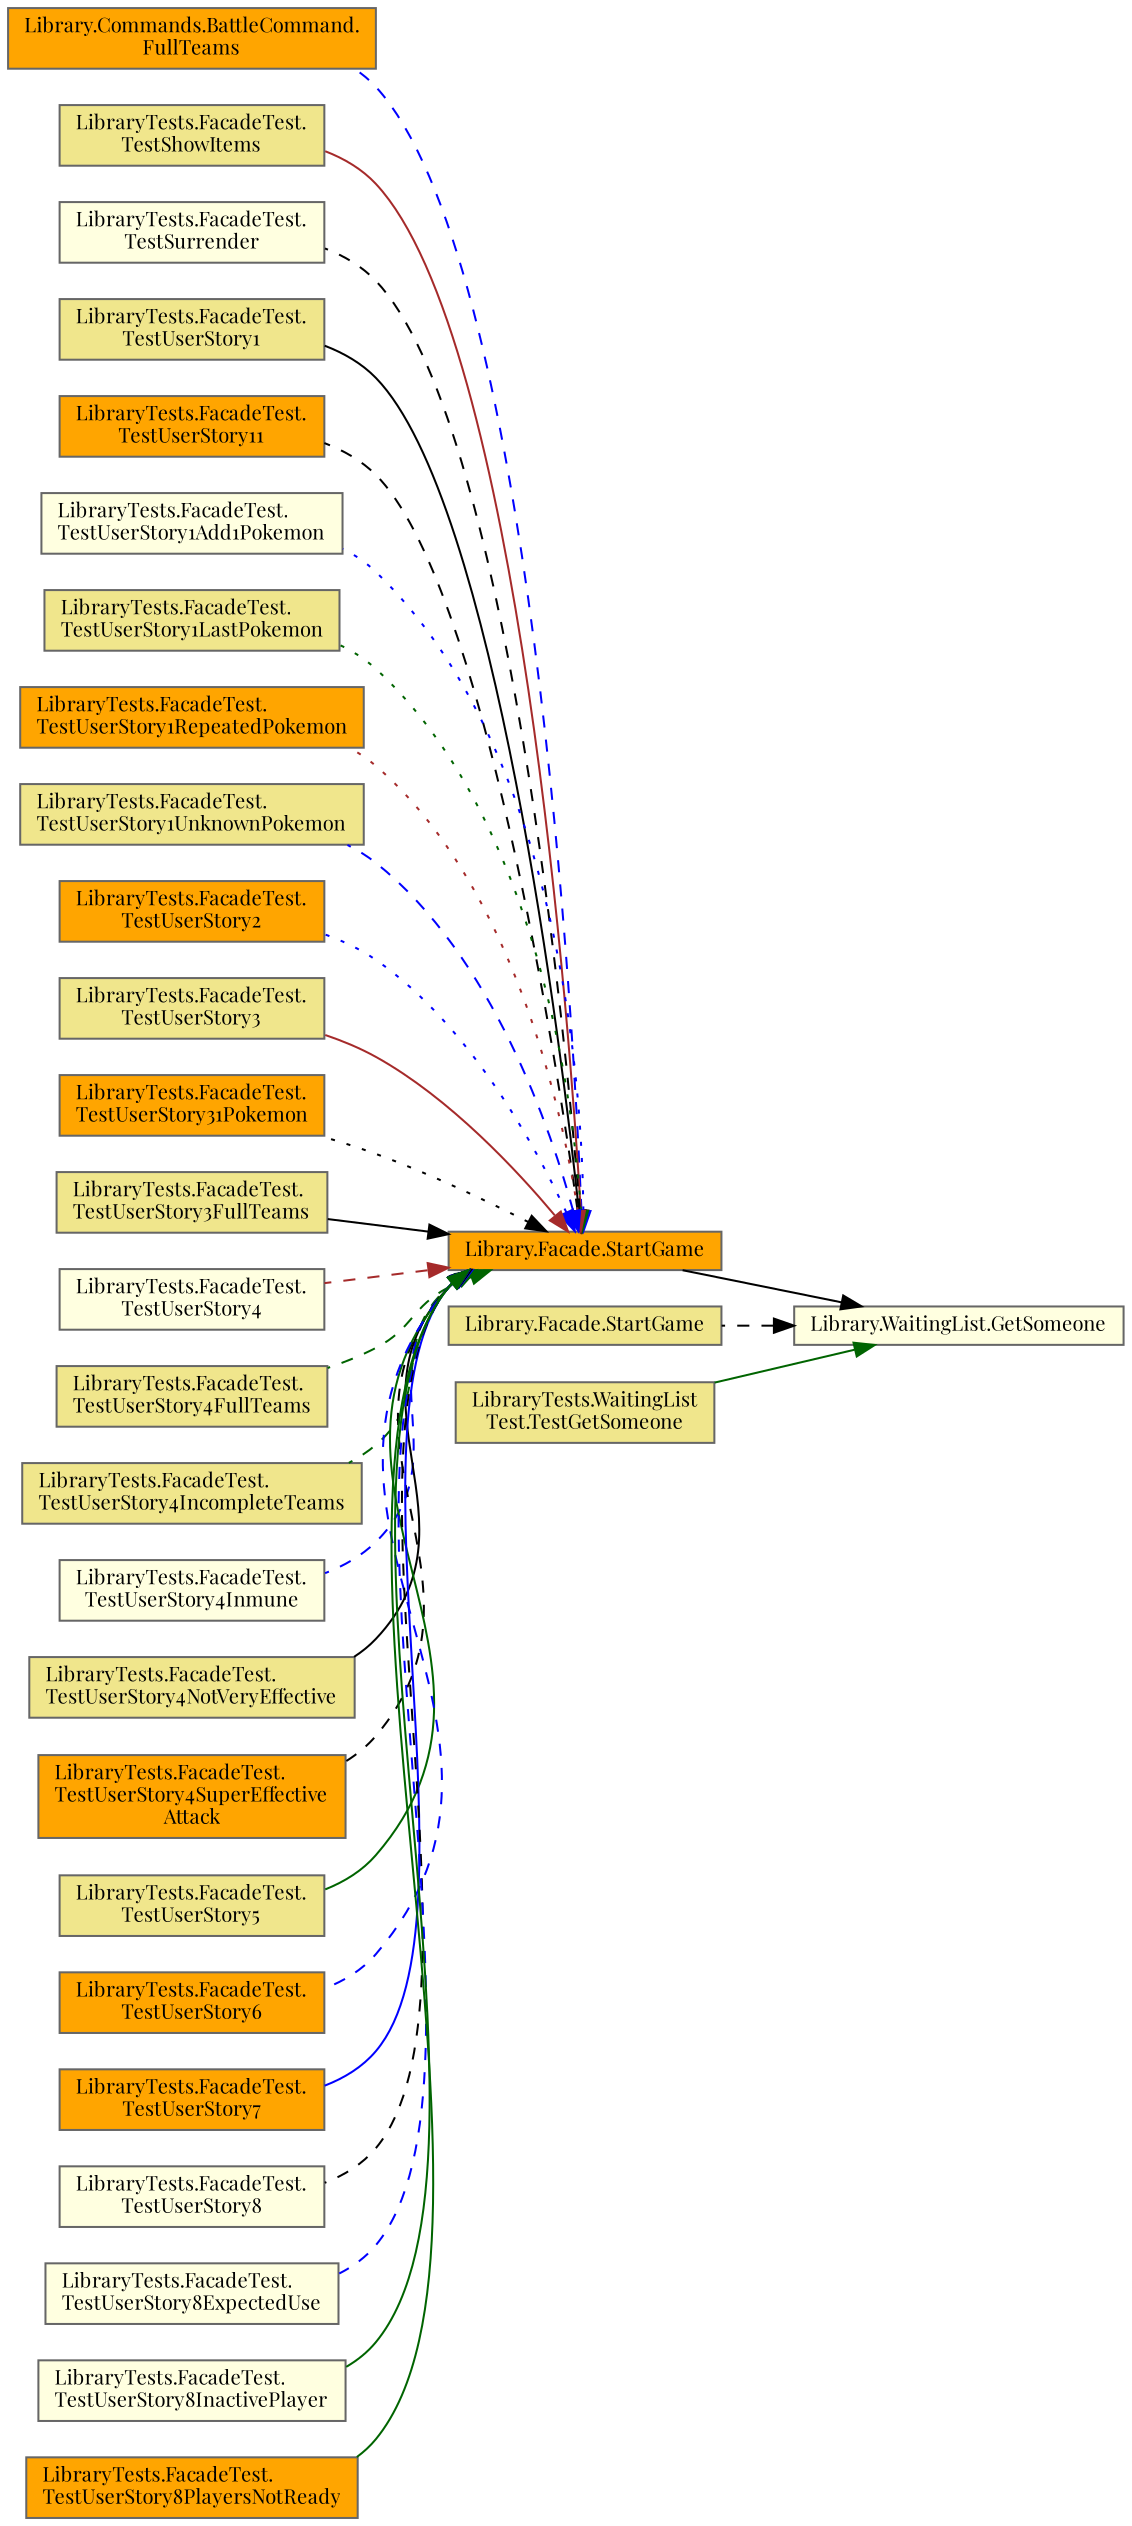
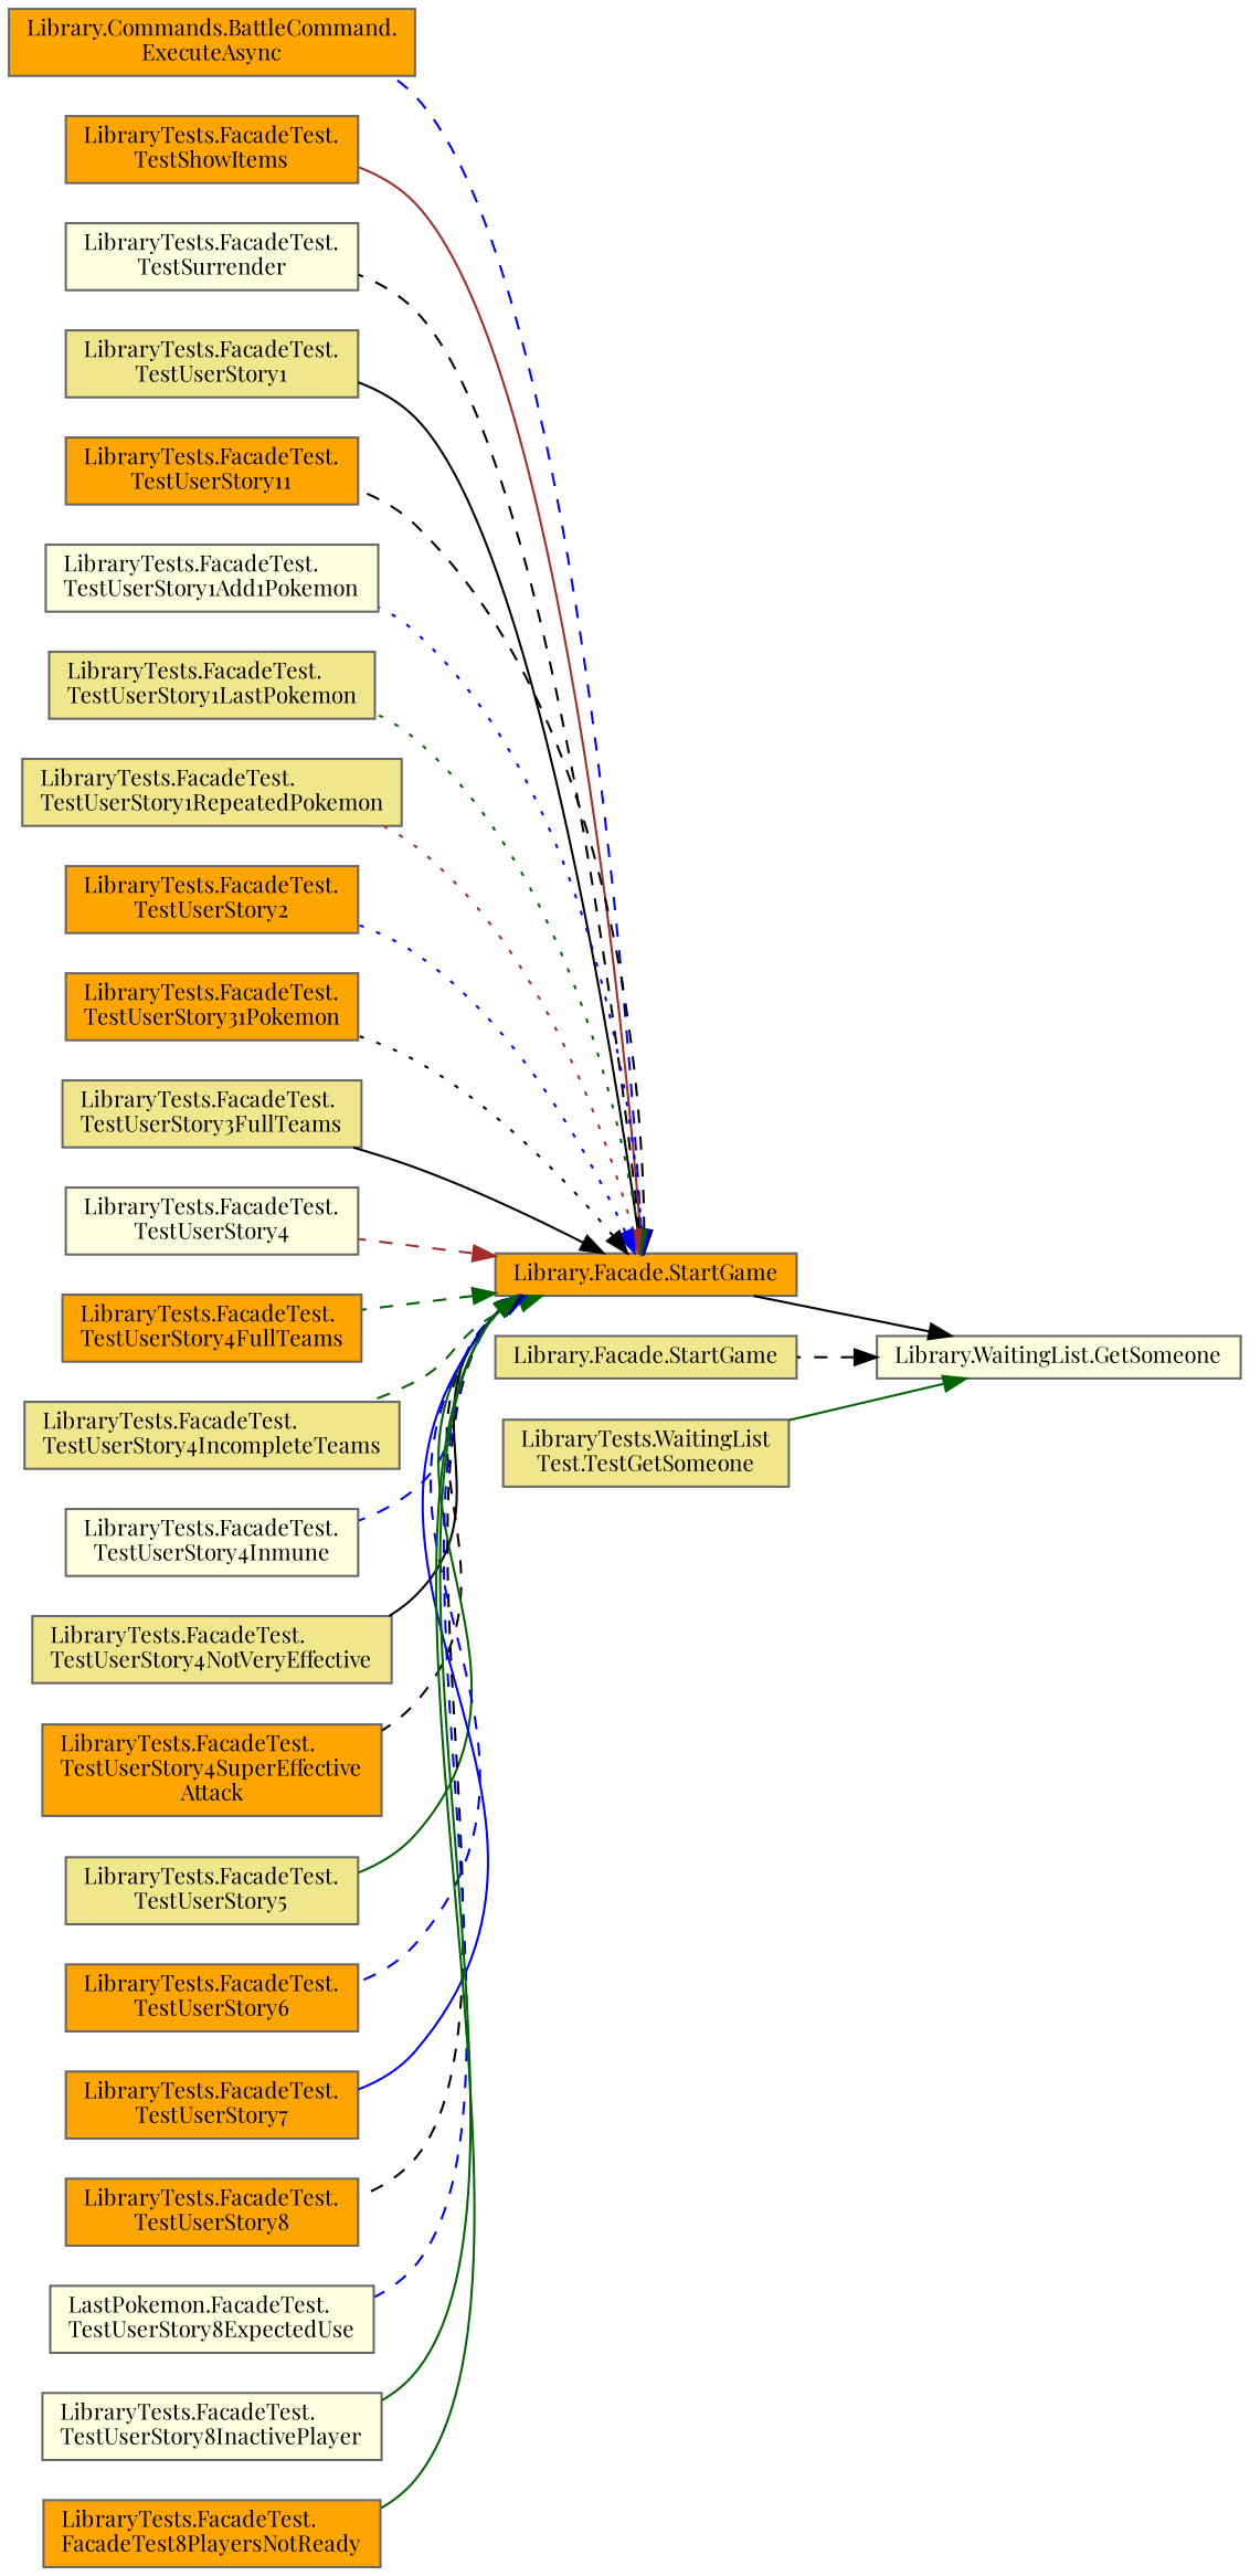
  digraph {
    fontname="Playfair Display"
    rankdir=RL
    node [color=grey40 fillcolor=khaki fontname="Playfair Display" fontsize=10 shape=box style=filled]
    edge [color=black dir=back fontname="Playfair Display" fontsize=10 labelfontname=Helvetica labelfontsize=10 style=dashed]
    n1 [color=gray40 fillcolor=lightyellow fontcolor=black height=0.2 label="Library.WaitingList.GetSomeone" width=0.4]
    n2 [fillcolor=orange height=0.2 label="Library.Facade.StartGame" width=0.4]
    n3 [height=0.2 label="Library.Facade.StartGame" width=0.4]
    n4 [height=0.2 label="LibraryTests.WaitingList\lTest.TestGetSomeone" width=0.4]
-   n5 [fillcolor=orange height=0.2 label="Library.Commands.BattleCommand.\lFullTeams" width=0.4]
-   n6 [height=0.2 label="LibraryTests.FacadeTest.\lTestShowItems" width=0.4]
+   n5 [fillcolor=orange height=0.2 label="Library.Commands.BattleCommand.\lExecuteAsync" width=0.4]
+   n6 [fillcolor=orange height=0.2 label="LibraryTests.FacadeTest.\lTestShowItems" width=0.4]
    n7 [fillcolor=lightyellow height=0.2 label="LibraryTests.FacadeTest.\lTestSurrender" width=0.4]
    n8 [height=0.2 label="LibraryTests.FacadeTest.\lTestUserStory1" width=0.4]
    n9 [fillcolor=orange height=0.2 label="LibraryTests.FacadeTest.\lTestUserStory11" width=0.4]
    n10 [fillcolor=lightyellow height=0.2 label="LibraryTests.FacadeTest.\lTestUserStory1Add1Pokemon" width=0.4]
    n11 [height=0.2 label="LibraryTests.FacadeTest.\lTestUserStory1LastPokemon" width=0.4]
-   n12 [fillcolor=orange height=0.2 label="LibraryTests.FacadeTest.\lTestUserStory1RepeatedPokemon" width=0.4]
-   n13 [height=0.2 label="LibraryTests.FacadeTest.\lTestUserStory1UnknownPokemon" width=0.4]
+   n12 [height=0.2 label="LibraryTests.FacadeTest.\lTestUserStory1RepeatedPokemon" width=0.4]
    n14 [fillcolor=orange height=0.2 label="LibraryTests.FacadeTest.\lTestUserStory2" width=0.4]
-   n15 [height=0.2 label="LibraryTests.FacadeTest.\lTestUserStory3" width=0.4]
    n16 [fillcolor=orange height=0.2 label="LibraryTests.FacadeTest.\lTestUserStory31Pokemon" width=0.4]
    n17 [height=0.2 label="LibraryTests.FacadeTest.\lTestUserStory3FullTeams" width=0.4]
    n18 [fillcolor=lightyellow height=0.2 label="LibraryTests.FacadeTest.\lTestUserStory4" width=0.4]
-   n19 [height=0.2 label="LibraryTests.FacadeTest.\lTestUserStory4FullTeams" width=0.4]
+   n19 [fillcolor=orange height=0.2 label="LibraryTests.FacadeTest.\lTestUserStory4FullTeams" width=0.4]
    n20 [height=0.2 label="LibraryTests.FacadeTest.\lTestUserStory4IncompleteTeams" width=0.4]
    n21 [fillcolor=lightyellow height=0.2 label="LibraryTests.FacadeTest.\lTestUserStory4Inmune" width=0.4]
    n22 [height=0.2 label="LibraryTests.FacadeTest.\lTestUserStory4NotVeryEffective" width=0.4]
    n23 [fillcolor=orange height=0.2 label="LibraryTests.FacadeTest.\lTestUserStory4SuperEffective\lAttack" width=0.4]
    n24 [height=0.2 label="LibraryTests.FacadeTest.\lTestUserStory5" width=0.4]
    n25 [fillcolor=orange height=0.2 label="LibraryTests.FacadeTest.\lTestUserStory6" width=0.4]
    n26 [fillcolor=orange height=0.2 label="LibraryTests.FacadeTest.\lTestUserStory7" width=0.4]
-   n27 [fillcolor=lightyellow height=0.2 label="LibraryTests.FacadeTest.\lTestUserStory8" width=0.4]
-   n28 [fillcolor=lightyellow height=0.2 label="LibraryTests.FacadeTest.\lTestUserStory8ExpectedUse" width=0.4]
+   n27 [fillcolor=orange height=0.2 label="LibraryTests.FacadeTest.\lTestUserStory8" width=0.4]
+   n28 [fillcolor=lightyellow height=0.2 label="LastPokemon.FacadeTest.\lTestUserStory8ExpectedUse" width=0.4]
    n29 [fillcolor=lightyellow height=0.2 label="LibraryTests.FacadeTest.\lTestUserStory8InactivePlayer" width=0.4]
-   n30 [fillcolor=orange height=0.2 label="LibraryTests.FacadeTest.\lTestUserStory8PlayersNotReady" width=0.4]
+   n30 [fillcolor=orange height=0.2 label="LibraryTests.FacadeTest.\lFacadeTest8PlayersNotReady" width=0.4]
    n1 -> n2 [style=solid]
    n1 -> n3
    n1 -> n4 [color=darkgreen style=solid]
    n2 -> n5 [color=blue]
    n2 -> n6 [color=brown style=solid]
    n2 -> n7
    n2 -> n8 [style=solid]
    n2 -> n9
    n2 -> n10 [color=blue style=dotted]
    n2 -> n11 [color=darkgreen style=dotted]
    n2 -> n12 [color=brown style=dotted]
-   n2 -> n13 [color=blue]
    n2 -> n14 [color=blue style=dotted]
-   n2 -> n15 [color=brown style=solid]
    n2 -> n16 [style=dotted]
    n2 -> n17 [style=solid]
    n2 -> n18 [color=brown]
    n2 -> n19 [color=darkgreen]
    n2 -> n20 [color=darkgreen]
    n2 -> n21 [color=blue]
    n2 -> n22 [style=solid]
    n2 -> n23
    n2 -> n24 [color=darkgreen style=solid]
    n2 -> n25 [color=blue]
    n2 -> n26 [color=blue style=solid]
    n2 -> n27
    n2 -> n28 [color=blue]
    n2 -> n29 [color=darkgreen style=solid]
    n2 -> n30 [color=darkgreen style=solid]
  }
